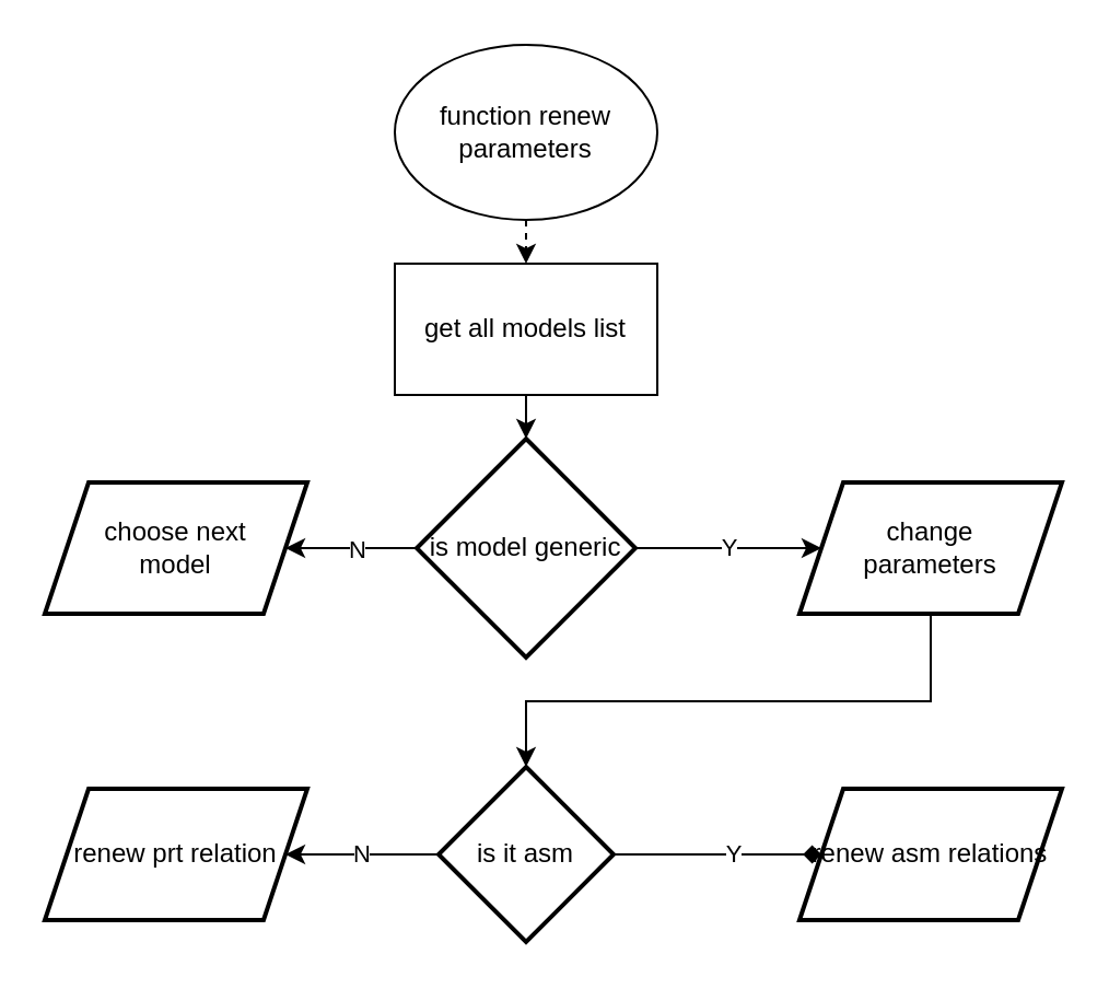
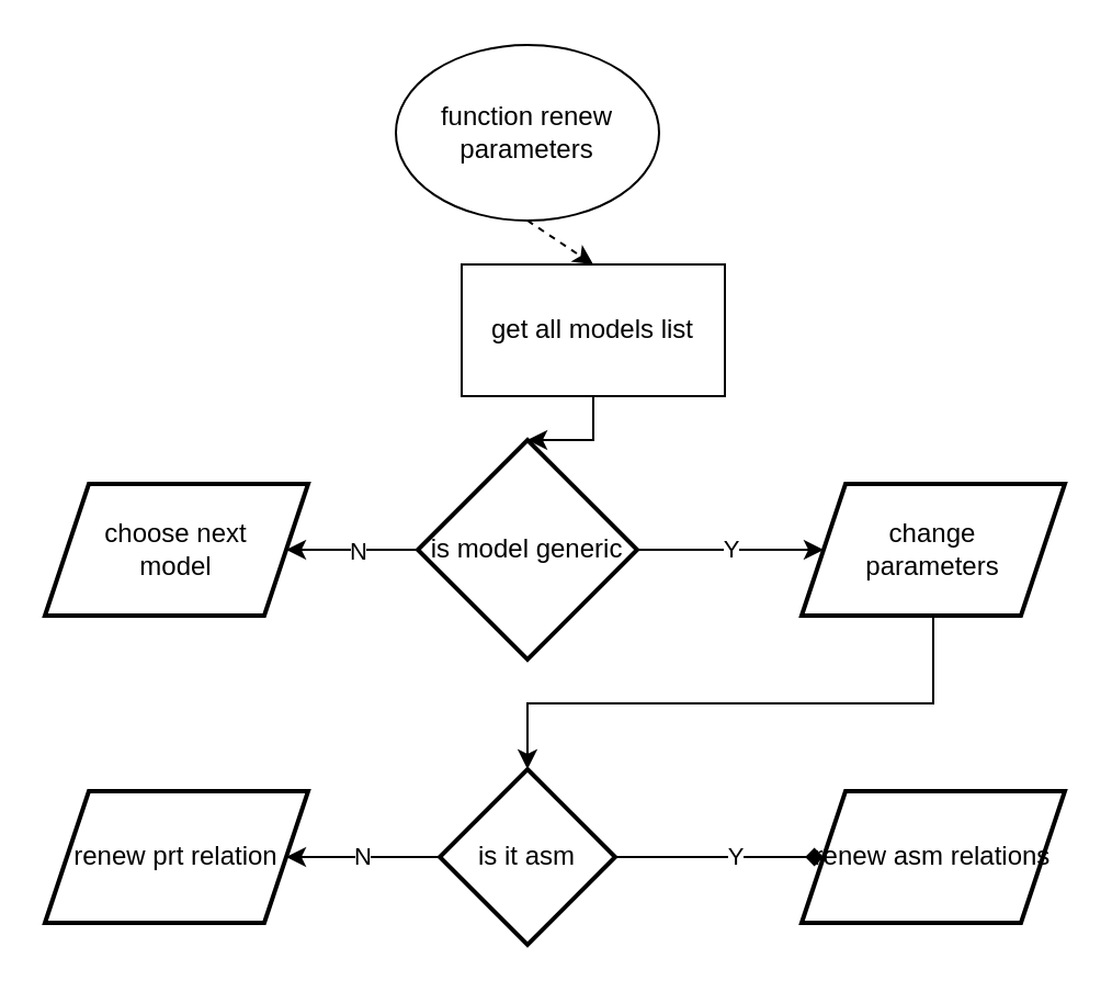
  <mxCell id="0" />
  <mxCell id="1" parent="0" />
  <mxCell id="2" value="function renew parameters" style="ellipse;whiteSpace=wrap;html=1;" vertex="1" parent="1"><mxGeometry x="180" width="120" height="80" as="geometry" y="20" /></mxCell>
  <mxCell id="3" value="" style="endArrow=classic;html=1;rounded=0;exitX=0.5;exitY=1;exitDx=0;exitDy=0;entryX=0.5;entryY=0;entryDx=0;entryDy=0;dashed=1;" edge="1" parent="1" source="2" target="5"><mxGeometry width="50" height="50" relative="1" as="geometry"><mxPoint x="220" y="180" as="sourcePoint" /><mxPoint x="240" y="160" as="targetPoint" /></mxGeometry></mxCell>
  <mxCell id="4" value="" style="edgeStyle=orthogonalEdgeStyle;rounded=0;orthogonalLoop=1;jettySize=auto;html=1;exitX=0.5;exitY=1;exitDx=0;exitDy=0;" edge="1" parent="1" source="5" target="9"><mxGeometry relative="1" as="geometry"><mxPoint x="285" y="250" as="sourcePoint" /></mxGeometry></mxCell>
- <mxCell id="5" value="get all models list" style="rounded=0;whiteSpace=wrap;html=1;" vertex="1" parent="1"><mxGeometry x="180" y="120" width="120" height="60" as="geometry" /></mxCell>
+ <mxCell id="5" value="get all models list" style="rounded=0;whiteSpace=wrap;html=1;" vertex="1" parent="1"><mxGeometry x="210" y="120" width="120" height="60" as="geometry" /></mxCell>
  <mxCell id="6" value="Y" style="edgeStyle=orthogonalEdgeStyle;rounded=0;orthogonalLoop=1;jettySize=auto;html=1;" edge="1" parent="1" source="9" target="10"><mxGeometry relative="1" as="geometry" /></mxCell>
  <mxCell id="7" value="" style="edgeStyle=orthogonalEdgeStyle;rounded=0;orthogonalLoop=1;jettySize=auto;html=1;" edge="1" parent="1" source="9" target="11"><mxGeometry relative="1" as="geometry" /></mxCell>
  <mxCell id="8" value="N" style="edgeLabel;html=1;align=center;verticalAlign=middle;resizable=0;points=[];" vertex="1" connectable="0" parent="7"><mxGeometry x="-0.305" y="1" relative="1" as="geometry"><mxPoint x="-7" y="-1" as="offset" /></mxGeometry></mxCell>
  <mxCell id="9" value="is model generic" style="strokeWidth=2;html=1;shape=mxgraph.flowchart.decision;whiteSpace=wrap;" vertex="1" parent="1"><mxGeometry x="190" y="200" width="100" height="100" as="geometry" /></mxCell>
  <mxCell id="10" value="&lt;div&gt;change&lt;/div&gt;&lt;div&gt; parameters&lt;/div&gt;" style="shape=parallelogram;perimeter=parallelogramPerimeter;whiteSpace=wrap;html=1;fixedSize=1;strokeWidth=2;" vertex="1" parent="1"><mxGeometry x="365" y="220" width="120" height="60" as="geometry" /></mxCell>
  <mxCell id="11" value="&lt;div&gt;choose next&lt;/div&gt;&lt;div&gt; model&lt;/div&gt;" style="shape=parallelogram;perimeter=parallelogramPerimeter;whiteSpace=wrap;html=1;fixedSize=1;strokeWidth=2;" vertex="1" parent="1"><mxGeometry x="20" y="220" width="120" height="60" as="geometry" /></mxCell>
  <mxCell id="12" value="Y" style="edgeStyle=orthogonalEdgeStyle;rounded=0;orthogonalLoop=1;jettySize=auto;html=1;endArrow=diamond;" edge="1" parent="1" source="14" target="16"><mxGeometry x="0.158" relative="1" as="geometry"><mxPoint as="offset" /></mxGeometry></mxCell>
  <mxCell id="13" value="N" style="edgeStyle=orthogonalEdgeStyle;rounded=0;orthogonalLoop=1;jettySize=auto;html=1;" edge="1" parent="1" source="14" target="17"><mxGeometry relative="1" as="geometry" /></mxCell>
  <mxCell id="14" value="is it asm " style="rhombus;whiteSpace=wrap;html=1;strokeWidth=2;" vertex="1" parent="1"><mxGeometry x="200" y="350" width="80" height="80" as="geometry" /></mxCell>
  <mxCell id="15" value="" style="edgeStyle=orthogonalEdgeStyle;rounded=0;orthogonalLoop=1;jettySize=auto;html=1;exitX=0.5;exitY=1;exitDx=0;exitDy=0;entryX=0.5;entryY=0;entryDx=0;entryDy=0;" edge="1" parent="1" source="10" target="14"><mxGeometry relative="1" as="geometry"><mxPoint x="55.059" y="360" as="sourcePoint" /><mxPoint x="240" y="440" as="targetPoint" /><Array as="points"><mxPoint x="425" y="320" /><mxPoint x="240" y="320" /><mxPoint x="240" y="350" /></Array></mxGeometry></mxCell>
  <mxCell id="16" value="renew asm relations" style="shape=parallelogram;perimeter=parallelogramPerimeter;whiteSpace=wrap;html=1;fixedSize=1;strokeWidth=2;" vertex="1" parent="1"><mxGeometry x="365" y="360" width="120" height="60" as="geometry" /></mxCell>
  <mxCell id="17" value="renew prt relation" style="shape=parallelogram;perimeter=parallelogramPerimeter;whiteSpace=wrap;html=1;fixedSize=1;strokeWidth=2;" vertex="1" parent="1"><mxGeometry x="20" y="360" width="120" height="60" as="geometry" /></mxCell>
